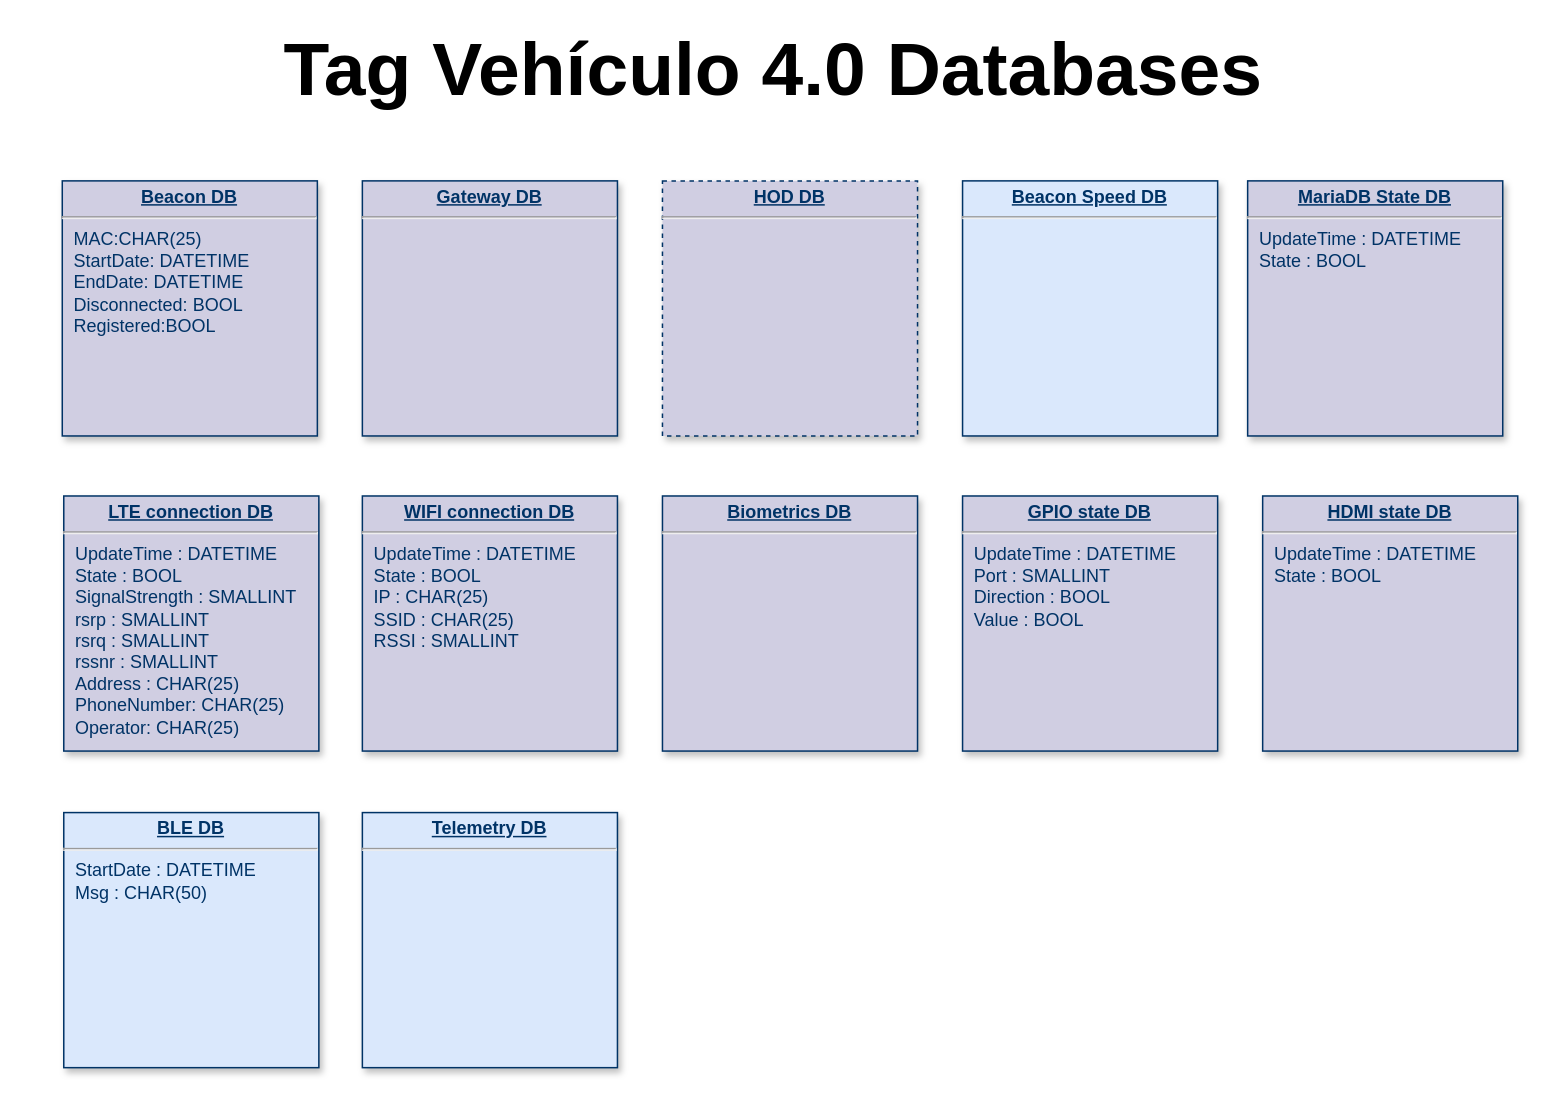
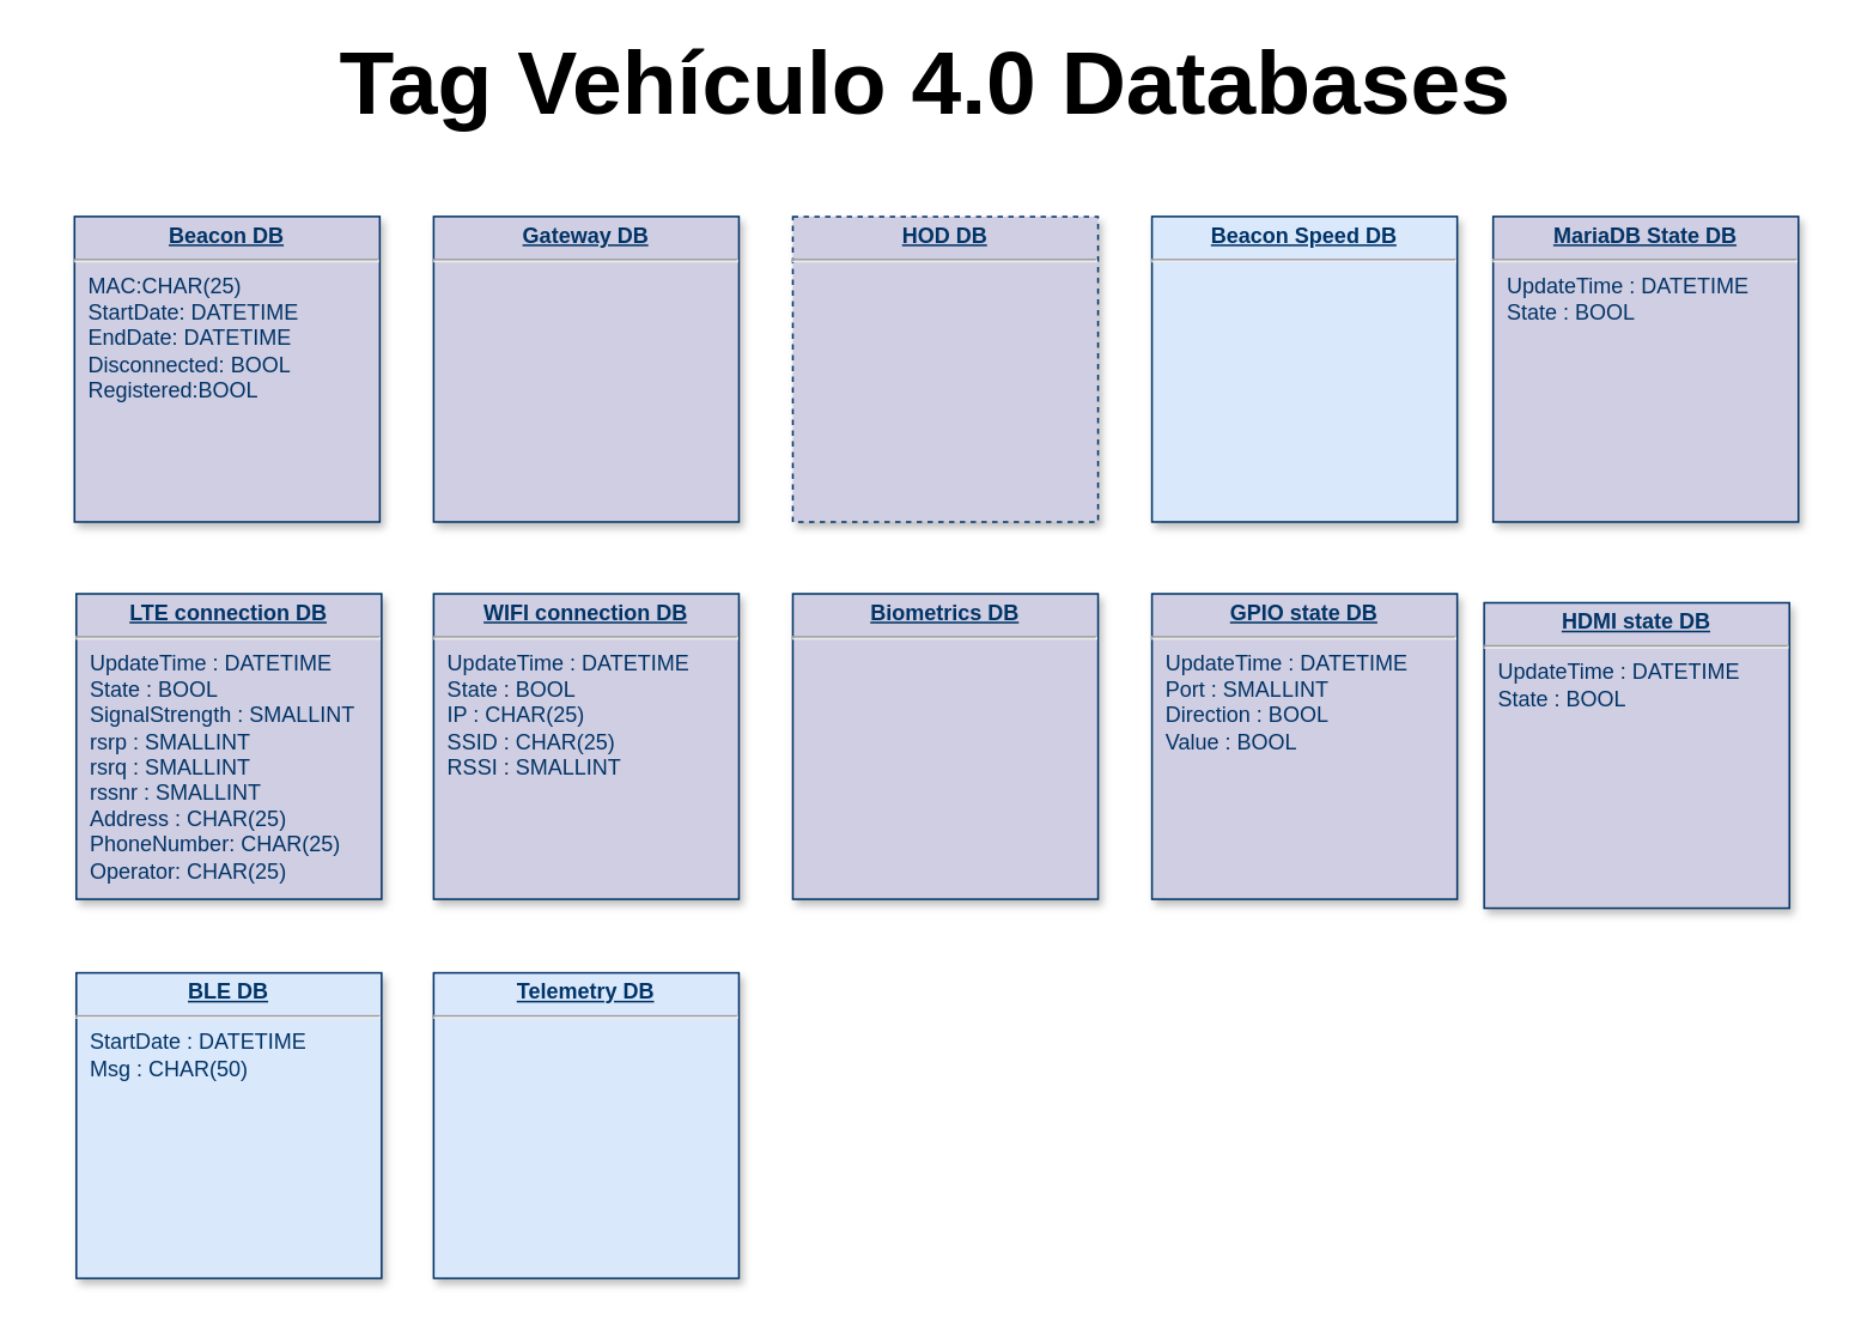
  <mxCell id="0" />
  <mxCell id="1" parent="0" />
  <mxCell id="2" value="&lt;p style=&quot;margin: 0px; margin-top: 4px; text-align: center; text-decoration: underline;&quot;&gt;&lt;b&gt;BLE DB&lt;/b&gt;&lt;/p&gt;&lt;hr&gt;&lt;p style=&quot;margin: 0px; margin-left: 8px;&quot;&gt;StartDate : DATETIME&lt;/p&gt;&lt;p style=&quot;margin: 0px; margin-left: 8px;&quot;&gt;Msg : CHAR(50)&lt;/p&gt;" style="verticalAlign=top;align=left;overflow=fill;fontSize=12;fontFamily=Helvetica;html=1;strokeColor=#003366;shadow=1;fillColor=#DAE8FC;fontColor=#003366" parent="1" vertex="1"><mxGeometry x="42" y="541" width="170" height="170" as="geometry" /></mxCell>
  <mxCell id="3" value="&lt;p style=&quot;margin: 0px; margin-top: 4px; text-align: center; text-decoration: underline;&quot;&gt;&lt;b&gt;Beacon DB&lt;/b&gt;&lt;/p&gt;&lt;hr&gt;&lt;p style=&quot;margin: 0px; margin-left: 8px;&quot;&gt;MAC:CHAR(25)&lt;/p&gt;&lt;p style=&quot;margin: 0px; margin-left: 8px;&quot;&gt;StartDate: DATETIME&lt;/p&gt;&lt;p style=&quot;margin: 0px; margin-left: 8px;&quot;&gt;EndDate: DATETIME&lt;/p&gt;&lt;p style=&quot;margin: 0px; margin-left: 8px;&quot;&gt;Disconnected: BOOL&lt;/p&gt;&lt;p style=&quot;margin: 0px; margin-left: 8px;&quot;&gt;Registered:BOOL&lt;/p&gt;" style="verticalAlign=top;align=left;overflow=fill;fontSize=12;fontFamily=Helvetica;html=1;strokeColor=#003366;shadow=1;fillColor=#D0CEE2;fontColor=#003366" vertex="1" parent="1"><mxGeometry x="41" y="120" width="170" height="170" as="geometry" /></mxCell>
  <mxCell id="4" value="&lt;p style=&quot;margin: 0px; margin-top: 4px; text-align: center; text-decoration: underline;&quot;&gt;&lt;b&gt;Gateway DB&lt;/b&gt;&lt;/p&gt;&lt;hr&gt;&lt;p style=&quot;margin: 0px; margin-left: 8px;&quot;&gt;&lt;br&gt;&lt;/p&gt;" style="verticalAlign=top;align=left;overflow=fill;fontSize=12;fontFamily=Helvetica;html=1;strokeColor=#003366;shadow=1;fillColor=#D0CEE2;fontColor=#003366" vertex="1" parent="1"><mxGeometry x="241" y="120" width="170" height="170" as="geometry" /></mxCell>
  <mxCell id="5" value="&lt;p style=&quot;margin: 0px; margin-top: 4px; text-align: center; text-decoration: underline;&quot;&gt;&lt;b&gt;HOD DB&lt;/b&gt;&lt;/p&gt;&lt;hr&gt;&lt;p style=&quot;margin: 0px; margin-left: 8px;&quot;&gt;&lt;br&gt;&lt;/p&gt;" style="verticalAlign=top;align=left;overflow=fill;fontSize=12;fontFamily=Helvetica;html=1;strokeColor=#003366;shadow=1;fillColor=#D0CEE2;fontColor=#003366;dashed=1;" vertex="1" parent="1"><mxGeometry x="441" y="120" width="170" height="170" as="geometry" /></mxCell>
  <mxCell id="6" value="&lt;p style=&quot;margin: 0px; margin-top: 4px; text-align: center; text-decoration: underline;&quot;&gt;&lt;b&gt;Beacon Speed DB&lt;/b&gt;&lt;/p&gt;&lt;hr&gt;&lt;p style=&quot;margin: 0px; margin-left: 8px;&quot;&gt;&lt;br&gt;&lt;/p&gt;" style="verticalAlign=top;align=left;overflow=fill;fontSize=12;fontFamily=Helvetica;html=1;strokeColor=#003366;shadow=1;fillColor=#dae8fc;fontColor=#003366;" vertex="1" parent="1"><mxGeometry x="641" y="120" width="170" height="170" as="geometry" /></mxCell>
  <mxCell id="7" value="&lt;p style=&quot;margin: 0px; margin-top: 4px; text-align: center; text-decoration: underline;&quot;&gt;&lt;b&gt;GPIO state DB&lt;/b&gt;&lt;/p&gt;&lt;hr&gt;&lt;p style=&quot;margin: 0px; margin-left: 8px;&quot;&gt;UpdateTime : DATETIME&lt;br&gt;&lt;/p&gt;&lt;p style=&quot;margin: 0px; margin-left: 8px;&quot;&gt;Port : SMALLINT&lt;/p&gt;&lt;p style=&quot;margin: 0px; margin-left: 8px;&quot;&gt;Direction : BOOL&lt;/p&gt;&lt;p style=&quot;margin: 0px; margin-left: 8px;&quot;&gt;Value : BOOL&lt;/p&gt;" style="verticalAlign=top;align=left;overflow=fill;fontSize=12;fontFamily=Helvetica;html=1;strokeColor=#003366;shadow=1;fillColor=#D0CEE2;fontColor=#003366" vertex="1" parent="1"><mxGeometry x="641" y="330" width="170" height="170" as="geometry" /></mxCell>
- <mxCell id="8" value="&lt;p style=&quot;margin: 0px; margin-top: 4px; text-align: center; text-decoration: underline;&quot;&gt;&lt;b&gt;HDMI state DB&lt;/b&gt;&lt;/p&gt;&lt;hr&gt;&lt;p style=&quot;margin: 0px 0px 0px 8px;&quot;&gt;UpdateTime : DATETIME&lt;/p&gt;&lt;p style=&quot;margin: 0px 0px 0px 8px;&quot;&gt;State : BOOL&lt;/p&gt;&lt;p style=&quot;margin: 0px 0px 0px 8px;&quot;&gt;&lt;br&gt;&lt;/p&gt;" style="verticalAlign=top;align=left;overflow=fill;fontSize=12;fontFamily=Helvetica;html=1;strokeColor=#003366;shadow=1;fillColor=#D0CEE2;fontColor=#003366" vertex="1" parent="1"><mxGeometry x="841" y="330" width="170" height="170" as="geometry" /></mxCell>
+ <mxCell id="8" value="&lt;p style=&quot;margin: 0px; margin-top: 4px; text-align: center; text-decoration: underline;&quot;&gt;&lt;b&gt;HDMI state DB&lt;/b&gt;&lt;/p&gt;&lt;hr&gt;&lt;p style=&quot;margin: 0px 0px 0px 8px;&quot;&gt;UpdateTime : DATETIME&lt;/p&gt;&lt;p style=&quot;margin: 0px 0px 0px 8px;&quot;&gt;State : BOOL&lt;/p&gt;&lt;p style=&quot;margin: 0px 0px 0px 8px;&quot;&gt;&lt;br&gt;&lt;/p&gt;" style="verticalAlign=top;align=left;overflow=fill;fontSize=12;fontFamily=Helvetica;html=1;strokeColor=#003366;shadow=1;fillColor=#D0CEE2;fontColor=#003366" vertex="1" parent="1"><mxGeometry x="826" y="335" width="170" height="170" as="geometry" /></mxCell>
  <mxCell id="9" value="&lt;p style=&quot;margin: 0px; margin-top: 4px; text-align: center; text-decoration: underline;&quot;&gt;&lt;b&gt;Telemetry DB&lt;/b&gt;&lt;/p&gt;&lt;hr&gt;&lt;p style=&quot;margin: 0px; margin-left: 8px;&quot;&gt;&lt;br&gt;&lt;/p&gt;" style="verticalAlign=top;align=left;overflow=fill;fontSize=12;fontFamily=Helvetica;html=1;strokeColor=#003366;shadow=1;fillColor=#DAE8FC;fontColor=#003366" vertex="1" parent="1"><mxGeometry x="241" y="541" width="170" height="170" as="geometry" /></mxCell>
  <mxCell id="10" value="&lt;p style=&quot;margin: 0px; margin-top: 4px; text-align: center; text-decoration: underline;&quot;&gt;&lt;b&gt;LTE connection DB&lt;/b&gt;&lt;/p&gt;&lt;hr&gt;&lt;p style=&quot;margin: 0px; margin-left: 8px;&quot;&gt;UpdateTime : DATETIME&lt;br&gt;&lt;/p&gt;&lt;p style=&quot;margin: 0px; margin-left: 8px;&quot;&gt;State : BOOL&lt;/p&gt;&lt;p style=&quot;margin: 0px; margin-left: 8px;&quot;&gt;SignalStrength : SMALLINT&lt;/p&gt;&lt;p style=&quot;margin: 0px; margin-left: 8px;&quot;&gt;rsrp : SMALLINT&lt;/p&gt;&lt;p style=&quot;margin: 0px; margin-left: 8px;&quot;&gt;rsrq : SMALLINT&lt;/p&gt;&lt;p style=&quot;margin: 0px; margin-left: 8px;&quot;&gt;rssnr : SMALLINT&lt;/p&gt;&lt;p style=&quot;margin: 0px; margin-left: 8px;&quot;&gt;Address : CHAR(25)&amp;nbsp;&lt;/p&gt;&lt;p style=&quot;margin: 0px; margin-left: 8px;&quot;&gt;PhoneNumber: CHAR(25)&lt;/p&gt;&lt;p style=&quot;margin: 0px; margin-left: 8px;&quot;&gt;Operator: CHAR(25)&lt;/p&gt;" style="verticalAlign=top;align=left;overflow=fill;fontSize=12;fontFamily=Helvetica;html=1;strokeColor=#003366;shadow=1;fillColor=#D0CEE2;fontColor=#003366" vertex="1" parent="1"><mxGeometry x="42" y="330" width="170" height="170" as="geometry" /></mxCell>
  <mxCell id="11" value="&lt;p style=&quot;margin: 0px; margin-top: 4px; text-align: center; text-decoration: underline;&quot;&gt;&lt;b&gt;Biometrics DB&lt;/b&gt;&lt;/p&gt;&lt;hr&gt;&lt;p style=&quot;margin: 0px; margin-left: 8px;&quot;&gt;&lt;br&gt;&lt;/p&gt;" style="verticalAlign=top;align=left;overflow=fill;fontSize=12;fontFamily=Helvetica;html=1;strokeColor=#003366;shadow=1;fillColor=#D0CEE2;fontColor=#003366" vertex="1" parent="1"><mxGeometry x="441" y="330" width="170" height="170" as="geometry" /></mxCell>
  <mxCell id="12" value="&lt;p style=&quot;margin: 0px; margin-top: 4px; text-align: center; text-decoration: underline;&quot;&gt;&lt;b&gt;MariaDB State DB&lt;/b&gt;&lt;/p&gt;&lt;hr&gt;&lt;p style=&quot;margin: 0px 0px 0px 8px;&quot;&gt;UpdateTime : DATETIME&lt;/p&gt;&lt;p style=&quot;margin: 0px 0px 0px 8px;&quot;&gt;State : BOOL&lt;/p&gt;&lt;p style=&quot;margin: 0px 0px 0px 8px;&quot;&gt;&lt;br&gt;&lt;/p&gt;" style="verticalAlign=top;align=left;overflow=fill;fontSize=12;fontFamily=Helvetica;html=1;strokeColor=#003366;shadow=1;fillColor=#D0CEE2;fontColor=#003366" vertex="1" parent="1"><mxGeometry x="831" y="120" width="170" height="170" as="geometry" /></mxCell>
  <mxCell id="13" value="&lt;p style=&quot;margin: 0px; margin-top: 4px; text-align: center; text-decoration: underline;&quot;&gt;&lt;b&gt;WIFI connection DB&lt;/b&gt;&lt;/p&gt;&lt;hr&gt;&lt;p style=&quot;margin: 0px; margin-left: 8px;&quot;&gt;UpdateTime : DATETIME&lt;/p&gt;&lt;p style=&quot;margin: 0px; margin-left: 8px;&quot;&gt;State : BOOL&lt;/p&gt;&lt;p style=&quot;margin: 0px; margin-left: 8px;&quot;&gt;IP :&amp;nbsp;&lt;span style=&quot;background-color: initial;&quot;&gt;CHAR(25)&lt;/span&gt;&lt;/p&gt;&lt;p style=&quot;margin: 0px; margin-left: 8px;&quot;&gt;SSID : CHAR(25)&lt;/p&gt;&lt;p style=&quot;margin: 0px; margin-left: 8px;&quot;&gt;RSSI : SMALLINT&lt;/p&gt;&lt;p style=&quot;margin: 0px; margin-left: 8px;&quot;&gt;&lt;br&gt;&lt;/p&gt;" style="verticalAlign=top;align=left;overflow=fill;fontSize=12;fontFamily=Helvetica;html=1;strokeColor=#003366;shadow=1;fillColor=#D0CEE2;fontColor=#003366" vertex="1" parent="1"><mxGeometry x="241" y="330" width="170" height="170" as="geometry" /></mxCell>
  <mxCell id="14" value="Tag Vehículo 4.0 Databases" style="text;html=1;align=center;verticalAlign=middle;whiteSpace=wrap;rounded=0;fontSize=50;fontStyle=1" vertex="1" parent="1"><mxGeometry x="20" y="20" width="990" height="50" as="geometry" /></mxCell>
